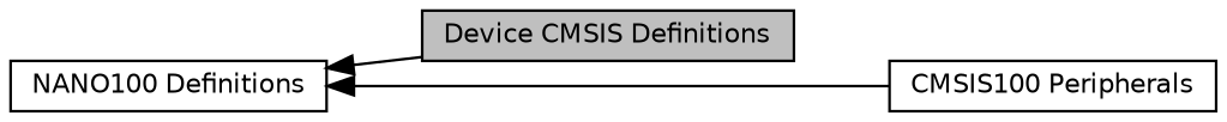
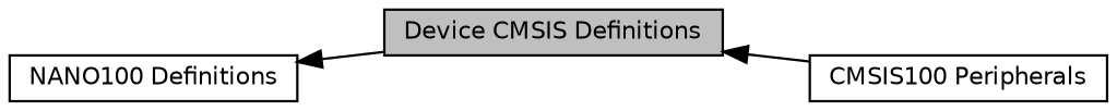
  digraph {
    rankdir=LR
    node [color=black fillcolor=white fontname=Helvetica fontsize=10 shape=box style=filled]
    edge [dir=back fontname=Helvetica fontsize=10 labelfontname=Helvetica labelfontsize=10 shape=plaintext style=solid]
    n1 [fillcolor=grey75 fontcolor=black height=0.2 label="Device CMSIS Definitions" width=0.4]
    n2 [height=0.2 label="CMSIS100 Peripherals" width=0.4]
    n3 [height=0.2 label="NANO100 Definitions" width=0.4]
-   n3 -> n2
+   n1 -> n2
    n3 -> n1
  }
